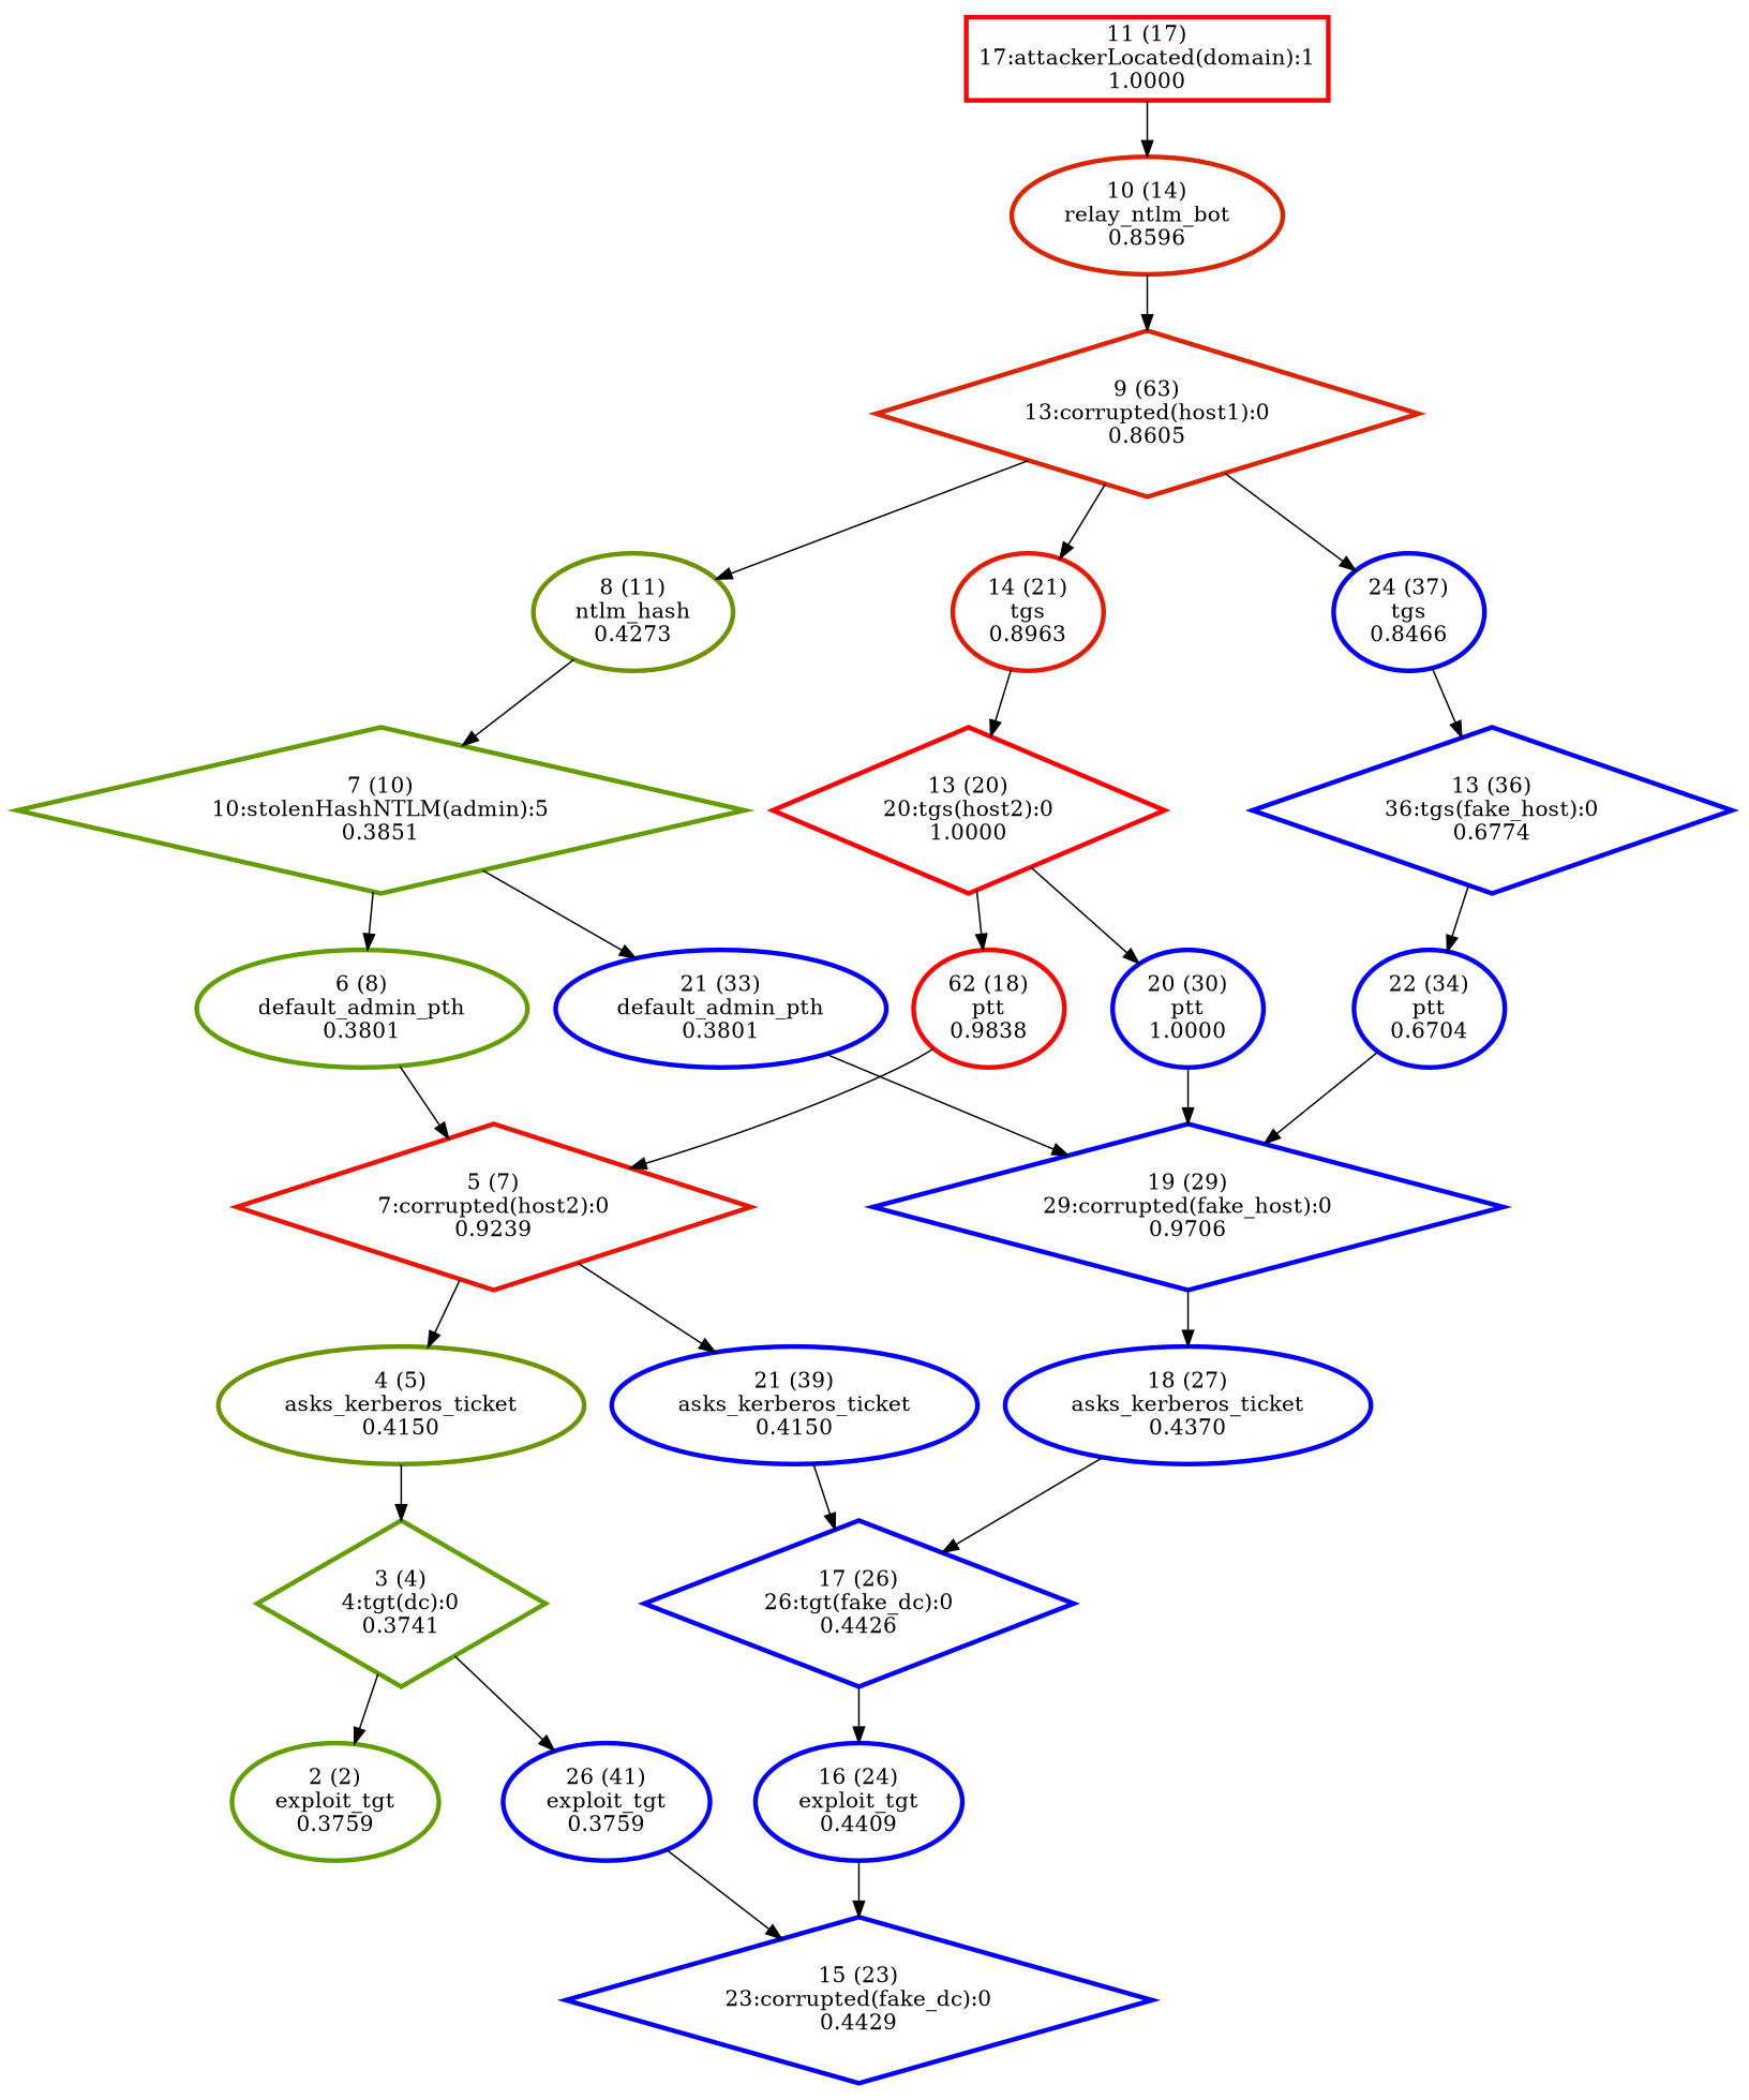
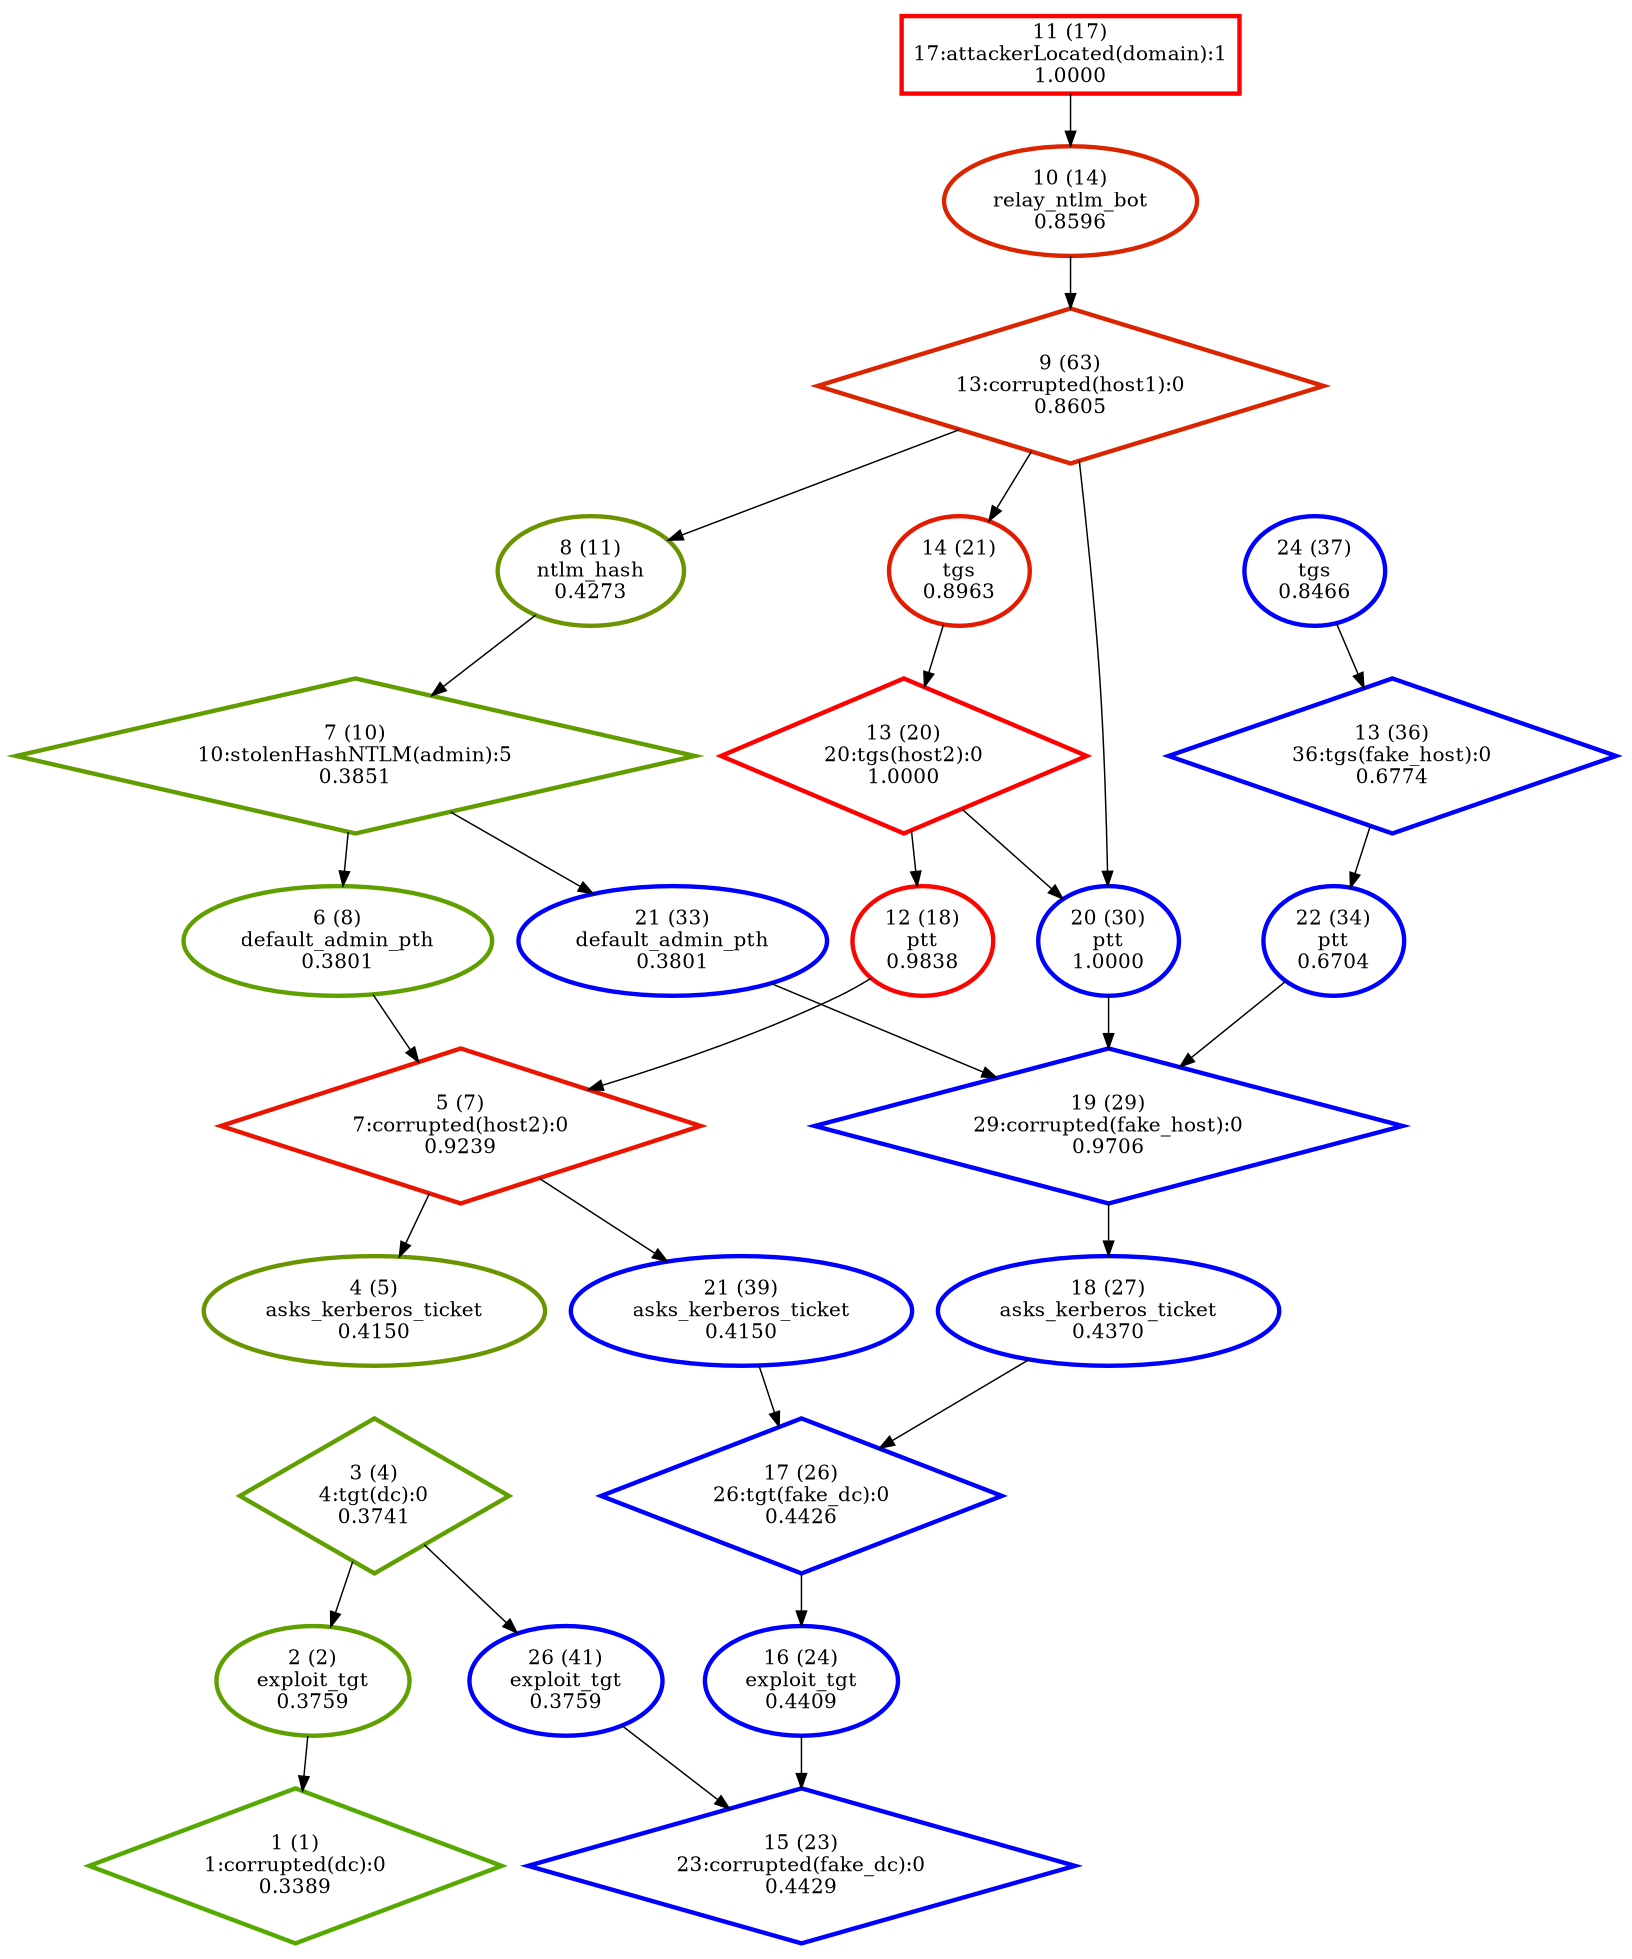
  digraph {
    node [color=blue penwidth=3 shape=ellipse]
+   n1 [color="#56A900" label="1 (1)\n1:corrupted(dc):0\n0.3389" shape=diamond]
    n2 [color="#5FA000" label="2 (2)\nexploit_tgt\n0.3759"]
    n3 [color="#5FA000" label="3 (4)\n4:tgt(dc):0\n0.3741" shape=diamond]
    n4 [label="26 (41)\nexploit_tgt\n0.3759"]
    n5 [label="15 (23)\n23:corrupted(fake_dc):0\n0.4429" shape=diamond]
    n6 [color="#699600" label="4 (5)\nasks_kerberos_ticket\n0.4150"]
    n7 [color="#EB1400" label="5 (7)\n7:corrupted(host2):0\n0.9239" shape=diamond]
    n8 [label="21 (39)\nasks_kerberos_ticket\n0.4150"]
    n9 [label="17 (26)\n26:tgt(fake_dc):0\n0.4426" shape=diamond]
    n10 [color="#609F00" label="6 (8)\ndefault_admin_pth\n0.3801"]
    n11 [color="#629D00" label="7 (10)\n10:stolenHashNTLM(admin):5\n0.3851" shape=diamond]
    n12 [label="21 (33)\ndefault_admin_pth\n0.3801"]
    n13 [label="19 (29)\n29:corrupted(fake_host):0\n0.9706" shape=diamond]
    n14 [color="#6C9300" label="8 (11)\nntlm_hash\n0.4273"]
    n15 [color="#DB2400" label="9 (63)\n13:corrupted(host1):0\n0.8605" shape=diamond]
    n16 [color="#E41B00" label="14 (21)\ntgs\n0.8963"]
    n17 [label="24 (37)\ntgs\n0.8466"]
    n18 [color="#FF0000" label="13 (20)\n20:tgs(host2):0\n1.0000" shape=diamond]
    n19 [label="13 (36)\n36:tgs(fake_host):0\n0.6774" shape=diamond]
    n20 [color="#DB2400" label="10 (14)\nrelay_ntlm_bot\n0.8596"]
    n21 [color="#FE0100" label="11 (17)\n17:attackerLocated(domain):1\n1.0000" shape=box]
-   n22 [color="#FA0500" label="62 (18)\nptt\n0.9838"]
+   n22 [color="#FA0500" label="12 (18)\nptt\n0.9838"]
    n23 [label="20 (30)\nptt\n1.0000"]
    n24 [label="16 (24)\nexploit_tgt\n0.4409"]
    n25 [label="18 (27)\nasks_kerberos_ticket\n0.4370"]
    n26 [label="22 (34)\nptt\n0.6704"]
+   n2 -> n1
    n3 -> n2
    n3 -> n4
    n4 -> n5
-   n6 -> n3
    n7 -> n6
    n7 -> n8
    n8 -> n9
    n9 -> n24
    n10 -> n7
    n11 -> n10
    n11 -> n12
    n12 -> n13
    n13 -> n25
    n14 -> n11
    n15 -> n14
    n15 -> n16
-   n15 -> n17
+   n15 -> n23
    n16 -> n18
    n17 -> n19
    n18 -> n22
    n18 -> n23
    n19 -> n26
    n20 -> n15
    n21 -> n20
    n22 -> n7
    n23 -> n13
    n24 -> n5
    n25 -> n9
    n26 -> n13
  }
